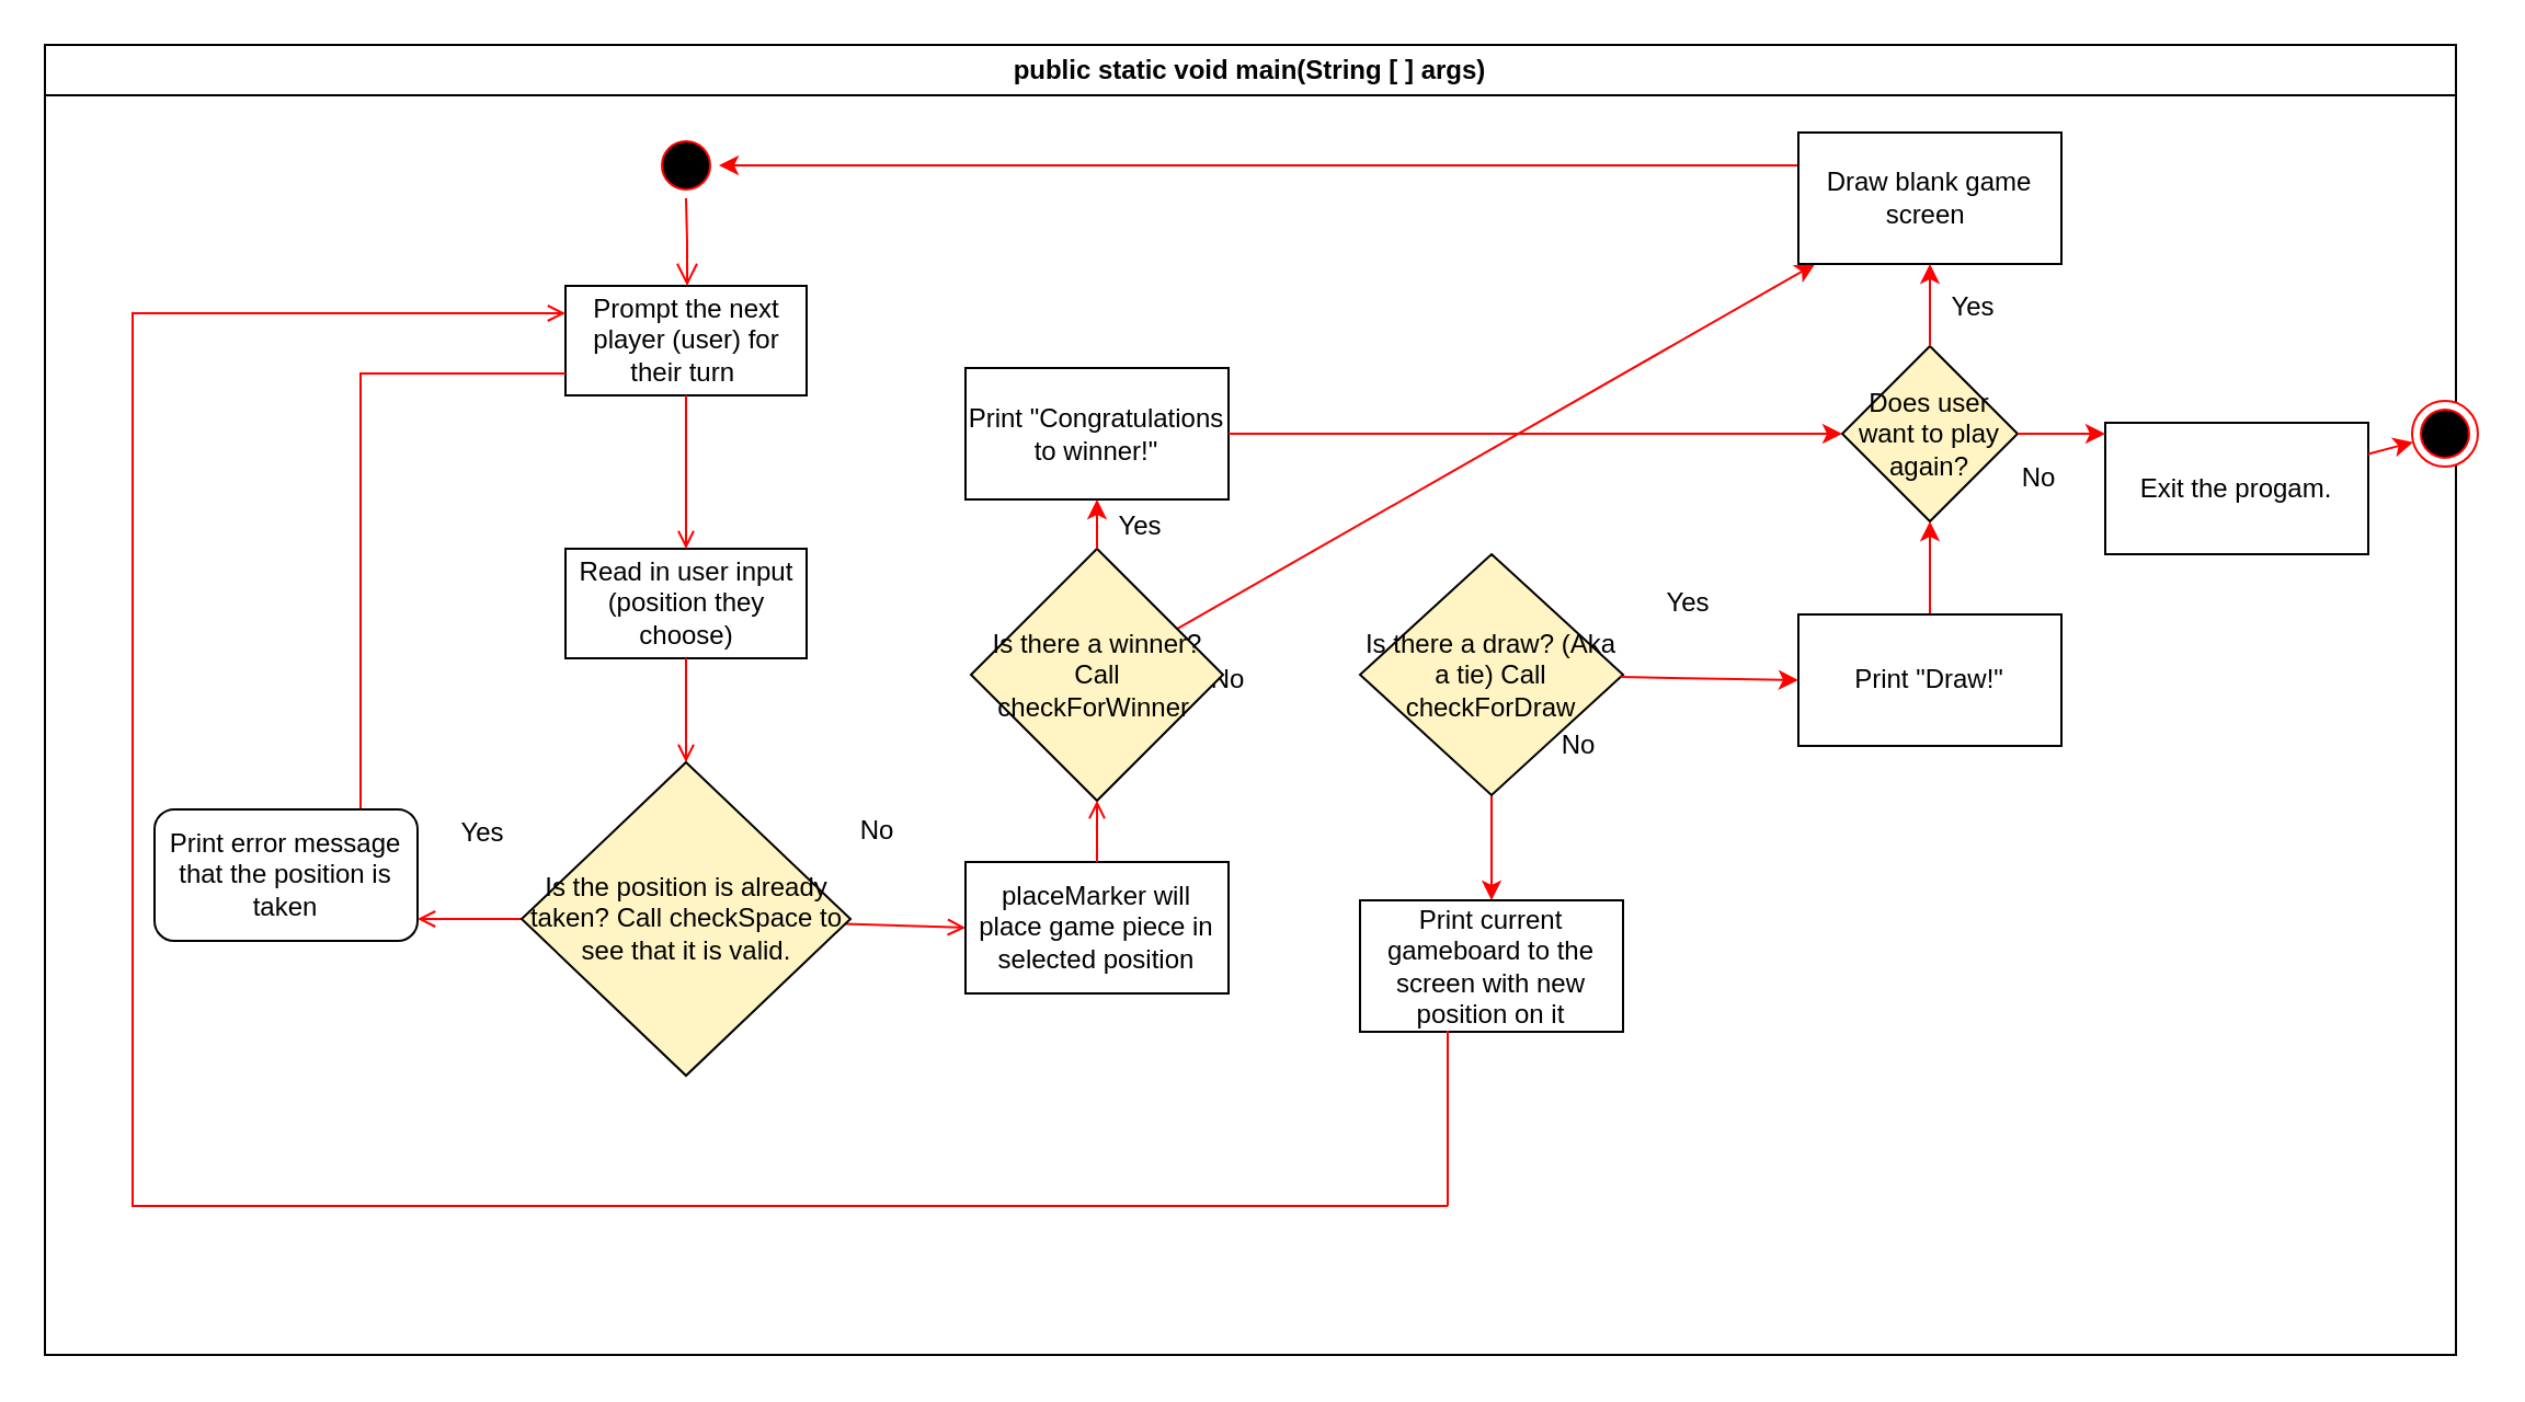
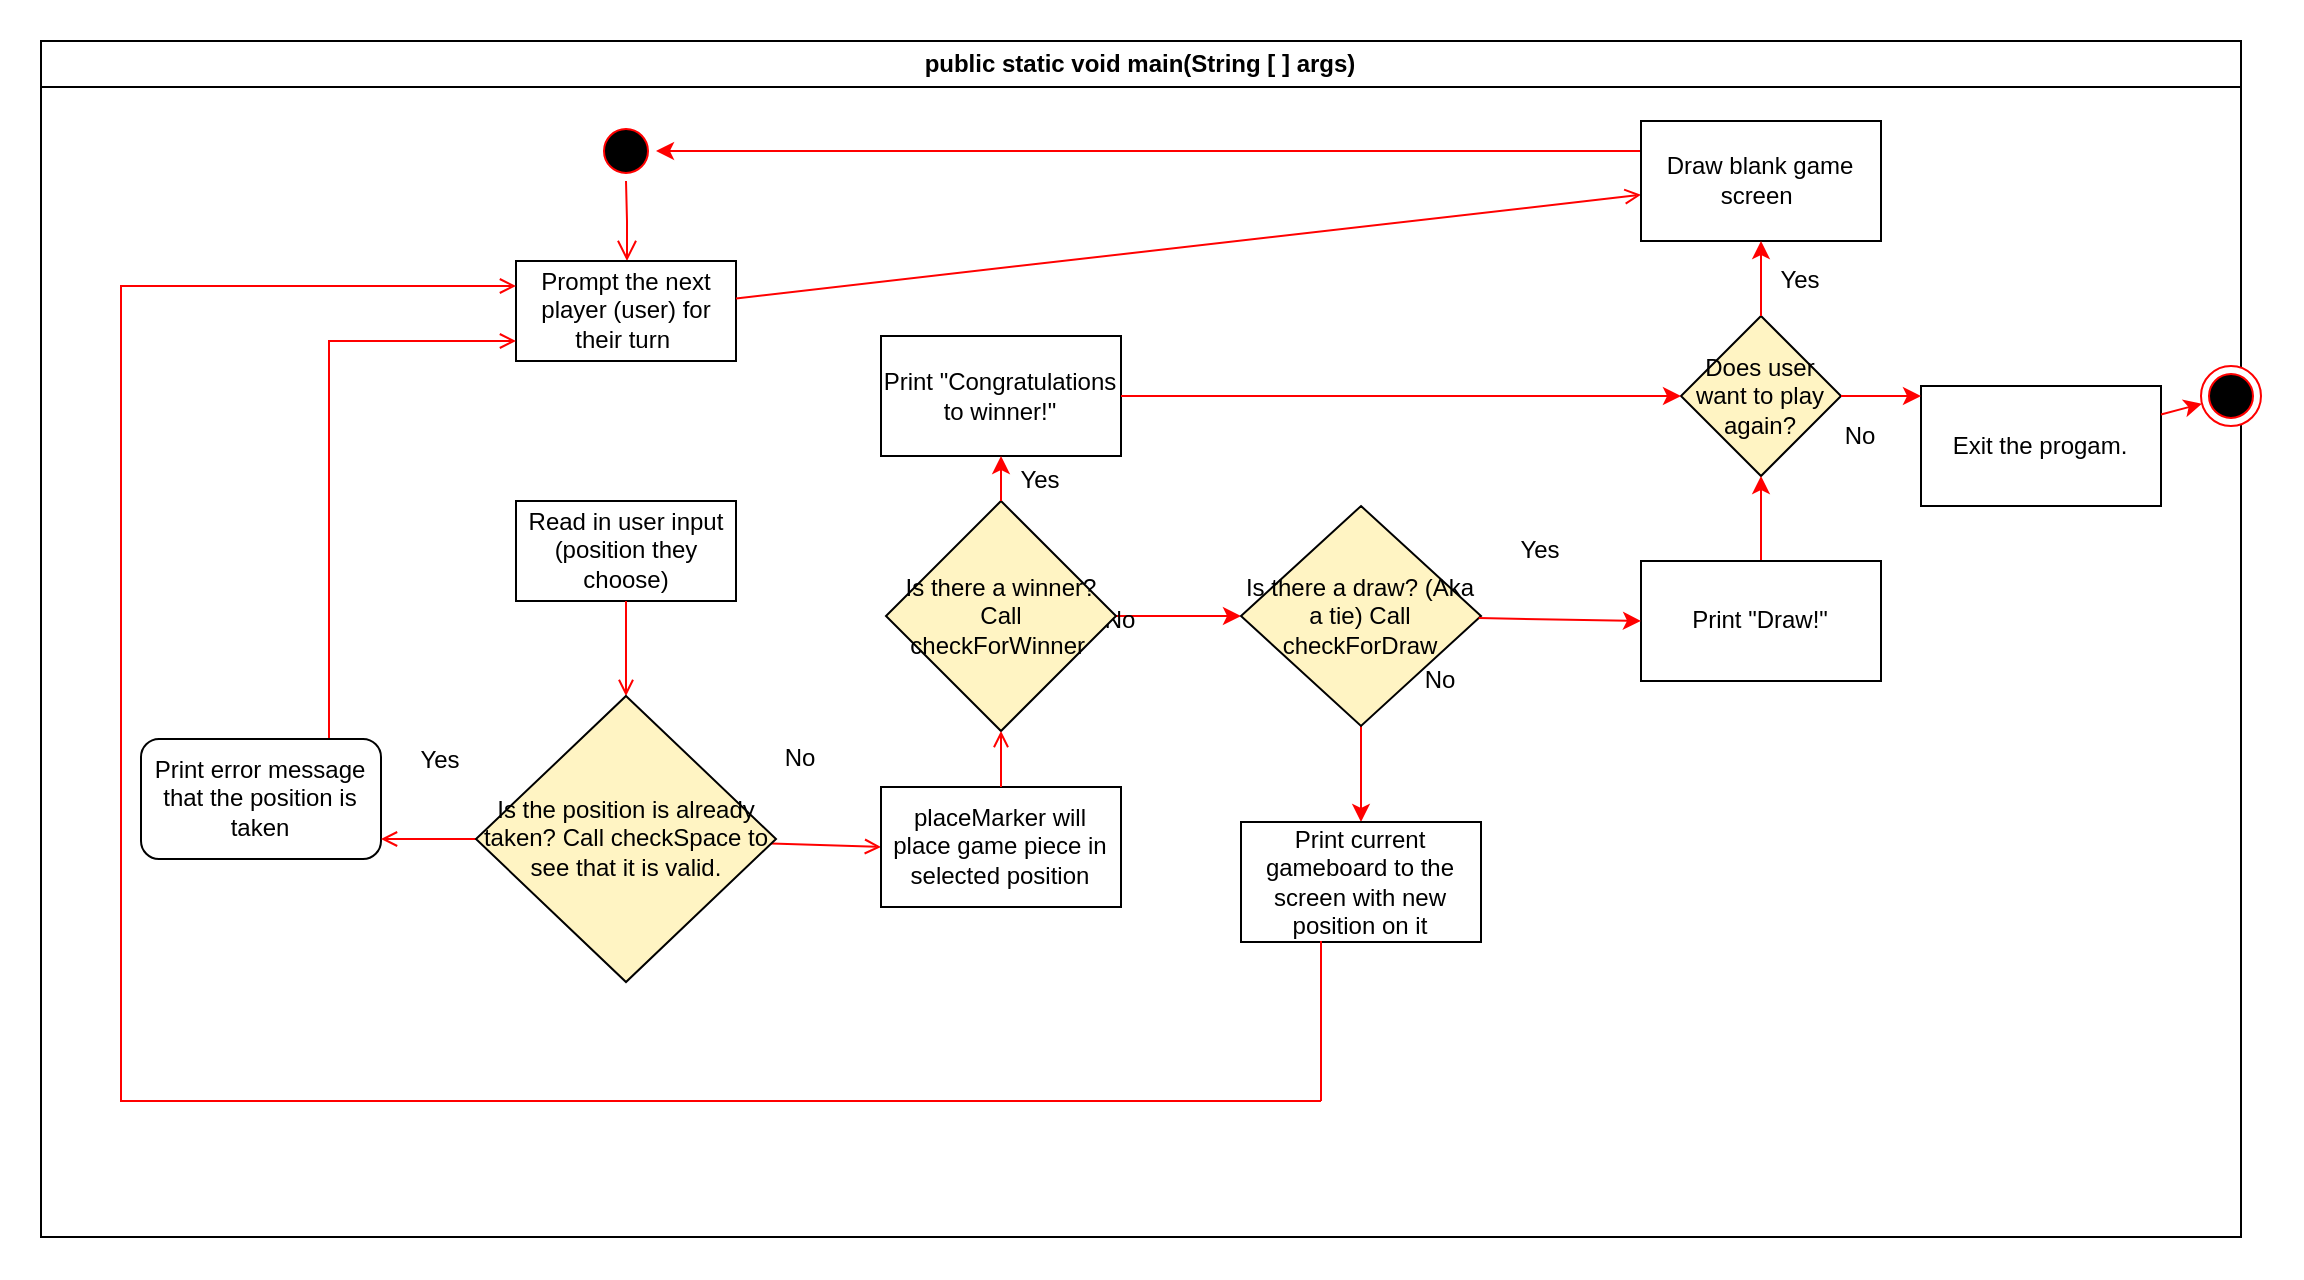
  <mxCell id="0" />
  <mxCell id="1" parent="0" />
  <mxCell id="2" value="public static void main(String [ ] args)" style="swimlane;whiteSpace=wrap" parent="1" vertex="1"><mxGeometry x="20" y="20" width="1100" height="598" as="geometry" /></mxCell>
  <mxCell id="3" value="" style="ellipse;whiteSpace=wrap;html=1;aspect=fixed;fontColor=#000000;labelBorderColor=#FF0000;strokeColor=#FF0000;" parent="2" vertex="1"><mxGeometry x="1080" y="162.5" width="30" height="30" as="geometry" /></mxCell>
  <mxCell id="4" value="" style="ellipse;shape=startState;fillColor=#000000;strokeColor=#ff0000;" parent="2" vertex="1"><mxGeometry x="277.5" y="40" width="30" height="30" as="geometry" /></mxCell>
  <mxCell id="5" value="" style="edgeStyle=elbowEdgeStyle;elbow=horizontal;verticalAlign=bottom;endArrow=open;endSize=8;strokeColor=#FF0000;endFill=1;rounded=0" parent="2" source="4" target="6" edge="1"><mxGeometry x="130" y="40" as="geometry"><mxPoint x="145" y="110" as="targetPoint" /></mxGeometry></mxCell>
  <mxCell id="6" value="Prompt the next player (user) for their turn " style="whiteSpace=wrap;" parent="2" vertex="1"><mxGeometry x="237.5" y="110" width="110" height="50" as="geometry" /></mxCell>
  <mxCell id="7" value="Read in user input (position they choose)" style="whiteSpace=wrap;" parent="2" vertex="1"><mxGeometry x="237.5" y="230" width="110" height="50" as="geometry" /></mxCell>
- <mxCell id="8" value="" style="endArrow=open;strokeColor=#FF0000;endFill=1;rounded=0" parent="2" source="6" target="7" edge="1"><mxGeometry relative="1" as="geometry" /></mxCell>
+ <mxCell id="8" value="" style="endArrow=open;strokeColor=#FF0000;endFill=1;rounded=0;" parent="2" source="6" target="27" edge="1"><mxGeometry relative="1" as="geometry" /></mxCell>
  <mxCell id="9" value="" style="endArrow=open;strokeColor=#FF0000;endFill=1;rounded=0;entryX=0.5;entryY=0;entryDx=0;entryDy=0;" parent="2" source="7" target="17" edge="1"><mxGeometry relative="1" as="geometry"><mxPoint x="145" y="325" as="targetPoint" /></mxGeometry></mxCell>
- <mxCell id="10" value="" style="edgeStyle=elbowEdgeStyle;elbow=horizontal;strokeColor=#FF0000;endArrow=none;endFill=1;rounded=0;exitX=0;exitY=0.5;exitDx=0;exitDy=0;" parent="2" source="15" target="6" edge="1"><mxGeometry width="100" height="100" relative="1" as="geometry"><mxPoint x="90" y="350" as="sourcePoint" /><mxPoint x="290" y="190" as="targetPoint" /><Array as="points"><mxPoint x="144" y="150" /></Array></mxGeometry></mxCell>
+ <mxCell id="10" value="" style="edgeStyle=elbowEdgeStyle;elbow=horizontal;strokeColor=#FF0000;endArrow=open;endFill=1;rounded=0;exitX=0;exitY=0.5;exitDx=0;exitDy=0;" parent="2" source="15" target="6" edge="1"><mxGeometry width="100" height="100" relative="1" as="geometry"><mxPoint x="90" y="350" as="sourcePoint" /><mxPoint x="290" y="190" as="targetPoint" /><Array as="points"><mxPoint x="144" y="150" /></Array></mxGeometry></mxCell>
  <mxCell id="11" value="" style="endArrow=open;strokeColor=#FF0000;endFill=1;rounded=0;entryX=0;entryY=0.5;entryDx=0;entryDy=0;" parent="2" source="17" edge="1" target="12"><mxGeometry relative="1" as="geometry"><mxPoint x="290" y="378.5" as="sourcePoint" /><mxPoint x="420" y="378.5" as="targetPoint" /></mxGeometry></mxCell>
  <mxCell id="12" value="placeMarker will place game piece in selected position" style="rounded=0;whiteSpace=wrap;html=1;" parent="2" vertex="1"><mxGeometry x="420" y="373" width="120" height="60" as="geometry" /></mxCell>
  <mxCell id="13" value="No" style="text;html=1;strokeColor=none;fillColor=none;align=center;verticalAlign=middle;whiteSpace=wrap;rounded=0;" parent="2" vertex="1"><mxGeometry x="360" y="349" width="40" height="20" as="geometry" /></mxCell>
  <mxCell id="14" value="Yes" style="text;html=1;strokeColor=none;fillColor=none;align=center;verticalAlign=middle;whiteSpace=wrap;rounded=0;" parent="2" vertex="1"><mxGeometry x="480" y="210" width="40" height="20" as="geometry" /></mxCell>
  <mxCell id="15" value="Print error message that the position is taken" style="whiteSpace=wrap;html=1;rounded=1;" parent="2" vertex="1"><mxGeometry x="50" y="349" width="120" height="60" as="geometry" /></mxCell>
  <mxCell id="16" value="" style="edgeStyle=elbowEdgeStyle;elbow=horizontal;strokeColor=#FF0000;endArrow=open;endFill=1;rounded=0;exitX=0;exitY=0.5;exitDx=0;exitDy=0;" parent="2" source="17" target="15" edge="1"><mxGeometry width="100" height="100" relative="1" as="geometry"><mxPoint x="215.5" y="399" as="sourcePoint" /><mxPoint x="213" y="155" as="targetPoint" /><Array as="points"><mxPoint x="170" y="390" /></Array></mxGeometry></mxCell>
  <mxCell id="17" value="&lt;span style=&quot;font-family: &amp;#34;helvetica&amp;#34; ; font-size: 12px ; font-style: normal ; font-weight: 400 ; letter-spacing: normal ; text-align: center ; text-indent: 0px ; text-transform: none ; word-spacing: 0px ; float: none ; display: inline&quot;&gt;Is the position is already taken? Call checkSpace to see that it is valid.&lt;/span&gt;" style="rhombus;whiteSpace=wrap;html=1;labelBackgroundColor=none;labelBorderColor=none;fillColor=#FFF4C3;" parent="2" vertex="1"><mxGeometry x="217.5" y="327.5" width="150" height="143" as="geometry" /></mxCell>
  <mxCell id="18" value="" style="endArrow=open;strokeColor=#FF0000;endFill=1;rounded=0;exitX=0.5;exitY=0;exitDx=0;exitDy=0;" parent="2" source="29" edge="1"><mxGeometry relative="1" as="geometry"><mxPoint x="470" y="310" as="sourcePoint" /><mxPoint x="480" y="262" as="targetPoint" /></mxGeometry></mxCell>
- <mxCell id="19" value="" style="edgeStyle=none;rounded=0;orthogonalLoop=1;jettySize=auto;html=1;fontColor=#000000;strokeColor=#FF0000;" parent="2" source="29" edge="1" target="27"><mxGeometry relative="1" as="geometry"><mxPoint x="600" y="270" as="targetPoint" /></mxGeometry></mxCell>
+ <mxCell id="19" value="" style="edgeStyle=none;rounded=0;orthogonalLoop=1;jettySize=auto;html=1;entryX=0;entryY=0.5;entryDx=0;entryDy=0;fontColor=#000000;strokeColor=#FF0000;" parent="2" source="29" edge="1" target="33"><mxGeometry relative="1" as="geometry"><mxPoint x="600" y="270" as="targetPoint" /></mxGeometry></mxCell>
  <mxCell id="20" value="Print &quot;Congratulations to winner!&quot;" style="rounded=0;whiteSpace=wrap;html=1;fontColor=#000000;" parent="2" vertex="1"><mxGeometry x="420" y="147.5" width="120" height="60" as="geometry" /></mxCell>
  <mxCell id="21" value="No" style="text;html=1;strokeColor=none;fillColor=none;align=center;verticalAlign=middle;whiteSpace=wrap;rounded=0;" parent="2" vertex="1"><mxGeometry x="520" y="280" width="40" height="20" as="geometry" /></mxCell>
  <mxCell id="22" value="Does user want to play again?" style="rhombus;whiteSpace=wrap;html=1;fontColor=#000000;fillColor=#FFF4C3;" parent="2" vertex="1"><mxGeometry x="820" y="137.5" width="80" height="80" as="geometry" /></mxCell>
  <mxCell id="23" value="" style="edgeStyle=none;rounded=0;orthogonalLoop=1;jettySize=auto;html=1;strokeColor=#FF0000;fontColor=#000000;entryX=0;entryY=0.5;entryDx=0;entryDy=0;exitX=1;exitY=0.5;exitDx=0;exitDy=0;" parent="2" source="20" target="22" edge="1"><mxGeometry relative="1" as="geometry"><mxPoint x="620" y="60" as="targetPoint" /></mxGeometry></mxCell>
  <mxCell id="24" value="Exit the progam." style="rounded=0;whiteSpace=wrap;html=1;fontColor=#000000;" parent="2" vertex="1"><mxGeometry x="940" y="172.5" width="120" height="60" as="geometry" /></mxCell>
  <mxCell id="25" value="" style="edgeStyle=none;rounded=0;orthogonalLoop=1;jettySize=auto;html=1;strokeColor=#FF0000;fontColor=#000000;entryX=0;entryY=0.5;entryDx=0;entryDy=0;" parent="2" source="22" edge="1"><mxGeometry relative="1" as="geometry"><mxPoint x="940" y="177.5" as="targetPoint" /></mxGeometry></mxCell>
  <mxCell id="26" value="" style="edgeStyle=none;rounded=0;orthogonalLoop=1;jettySize=auto;html=1;strokeColor=#FF0000;fontColor=#000000;entryX=1;entryY=0.5;entryDx=0;entryDy=0;exitX=0;exitY=0.25;exitDx=0;exitDy=0;" parent="2" source="27" target="4" edge="1"><mxGeometry relative="1" as="geometry"><mxPoint x="690" y="70" as="targetPoint" /></mxGeometry></mxCell>
  <mxCell id="27" value="Draw blank game screen&amp;nbsp;" style="rounded=0;whiteSpace=wrap;html=1;fontColor=#000000;" parent="2" vertex="1"><mxGeometry x="800" y="40" width="120" height="60" as="geometry" /></mxCell>
  <mxCell id="28" value="" style="edgeStyle=none;rounded=0;orthogonalLoop=1;jettySize=auto;html=1;strokeColor=#FF0000;fontColor=#000000;entryX=0.5;entryY=1;entryDx=0;entryDy=0;" parent="2" source="22" target="27" edge="1"><mxGeometry relative="1" as="geometry"><mxPoint x="660" y="50" as="targetPoint" /></mxGeometry></mxCell>
  <mxCell id="29" value="Is there a winner? Call checkForWinner&amp;nbsp;" style="rhombus;whiteSpace=wrap;html=1;fillColor=#FFF4C3;" parent="2" vertex="1"><mxGeometry x="422.5" y="230" width="115" height="115" as="geometry" /></mxCell>
  <mxCell id="30" value="" style="edgeStyle=none;rounded=0;orthogonalLoop=1;jettySize=auto;html=1;strokeColor=#FF0000;fontColor=#000000;entryX=0.5;entryY=1;entryDx=0;entryDy=0;" parent="2" source="29" target="20" edge="1"><mxGeometry relative="1" as="geometry"><mxPoint x="480" y="90" as="targetPoint" /></mxGeometry></mxCell>
  <mxCell id="31" value="" style="endArrow=open;strokeColor=#FF0000;endFill=1;rounded=0;exitX=0.5;exitY=0;exitDx=0;exitDy=0;" parent="2" source="12" target="29" edge="1"><mxGeometry relative="1" as="geometry"><mxPoint x="520" y="389" as="sourcePoint" /><mxPoint x="520" y="302" as="targetPoint" /></mxGeometry></mxCell>
  <mxCell id="32" value="" style="edgeStyle=none;rounded=0;orthogonalLoop=1;jettySize=auto;html=1;strokeColor=#FF0000;fontColor=#000000;entryX=0.5;entryY=0;entryDx=0;entryDy=0;" parent="2" source="33" edge="1" target="41"><mxGeometry relative="1" as="geometry"><mxPoint x="640" y="390" as="targetPoint" /></mxGeometry></mxCell>
  <mxCell id="33" value="&lt;span&gt;Is there a draw? (Aka a tie) Call checkForDraw&lt;/span&gt;" style="rhombus;whiteSpace=wrap;html=1;strokeColor=#000000;fontColor=#000000;fillColor=#FFF4C3;" parent="2" vertex="1"><mxGeometry x="600" y="232.5" width="120" height="110" as="geometry" /></mxCell>
  <mxCell id="34" value="" style="edgeStyle=none;rounded=0;orthogonalLoop=1;jettySize=auto;html=1;strokeColor=#FF0000;fontColor=#000000;" parent="2" source="35" target="22" edge="1"><mxGeometry relative="1" as="geometry" /></mxCell>
  <mxCell id="35" value="Print &quot;Draw!&quot;" style="rounded=0;whiteSpace=wrap;html=1;strokeColor=#000000;fontColor=#000000;" parent="2" vertex="1"><mxGeometry x="800" y="260" width="120" height="60" as="geometry" /></mxCell>
  <mxCell id="36" value="" style="edgeStyle=none;rounded=0;orthogonalLoop=1;jettySize=auto;html=1;strokeColor=#FF0000;fontColor=#000000;entryX=0;entryY=0.5;entryDx=0;entryDy=0;" parent="2" source="33" target="35" edge="1"><mxGeometry relative="1" as="geometry"><mxPoint x="790" y="270" as="targetPoint" /></mxGeometry></mxCell>
  <mxCell id="37" value="Yes" style="text;html=1;strokeColor=none;fillColor=none;align=center;verticalAlign=middle;whiteSpace=wrap;rounded=0;" parent="2" vertex="1"><mxGeometry x="860" y="110" width="40" height="20" as="geometry" /></mxCell>
  <mxCell id="38" value="No" style="text;html=1;strokeColor=none;fillColor=none;align=center;verticalAlign=middle;whiteSpace=wrap;rounded=0;" parent="2" vertex="1"><mxGeometry x="890" y="187.5" width="40" height="20" as="geometry" /></mxCell>
  <mxCell id="39" value="No" style="text;html=1;strokeColor=none;fillColor=none;align=center;verticalAlign=middle;whiteSpace=wrap;rounded=0;" parent="2" vertex="1"><mxGeometry x="680" y="310" width="40" height="20" as="geometry" /></mxCell>
  <mxCell id="40" value="Yes" style="text;html=1;strokeColor=none;fillColor=none;align=center;verticalAlign=middle;whiteSpace=wrap;rounded=0;" parent="2" vertex="1"><mxGeometry x="730" y="245" width="40" height="20" as="geometry" /></mxCell>
  <mxCell id="41" value="Print current gameboard to the screen with new position on it" style="rounded=0;whiteSpace=wrap;html=1;strokeColor=#000000;fontColor=#000000;" parent="2" vertex="1"><mxGeometry x="600" y="390.5" width="120" height="60" as="geometry" /></mxCell>
  <mxCell id="42" value="" style="edgeStyle=elbowEdgeStyle;elbow=horizontal;strokeColor=#FF0000;endArrow=open;endFill=1;rounded=0;entryX=0;entryY=0.25;entryDx=0;entryDy=0;" parent="2" target="6" edge="1"><mxGeometry width="100" height="100" relative="1" as="geometry"><mxPoint x="640" y="530" as="sourcePoint" /><mxPoint x="227.5" y="130" as="targetPoint" /><Array as="points"><mxPoint x="40" y="250" /></Array></mxGeometry></mxCell>
  <mxCell id="43" value="" style="endArrow=none;html=1;strokeColor=#FF0000;fontColor=#000000;" parent="2" edge="1"><mxGeometry width="50" height="50" relative="1" as="geometry"><mxPoint x="640" y="530" as="sourcePoint" /><mxPoint x="640" y="450" as="targetPoint" /></mxGeometry></mxCell>
  <mxCell id="44" value="Yes" style="text;html=1;strokeColor=none;fillColor=none;align=center;verticalAlign=middle;whiteSpace=wrap;rounded=0;" parent="1" vertex="1"><mxGeometry x="200" y="370" width="40" height="20" as="geometry" /></mxCell>
  <mxCell id="45" value="" style="ellipse;shape=startState;fillColor=#000000;strokeColor=#ff0000;" parent="1" vertex="1"><mxGeometry x="1100" y="182.5" width="30" height="30" as="geometry" /></mxCell>
  <mxCell id="46" value="" style="edgeStyle=none;rounded=0;orthogonalLoop=1;jettySize=auto;html=1;strokeColor=#FF0000;fontColor=#000000;" parent="1" source="24" target="45" edge="1"><mxGeometry relative="1" as="geometry" /></mxCell>
